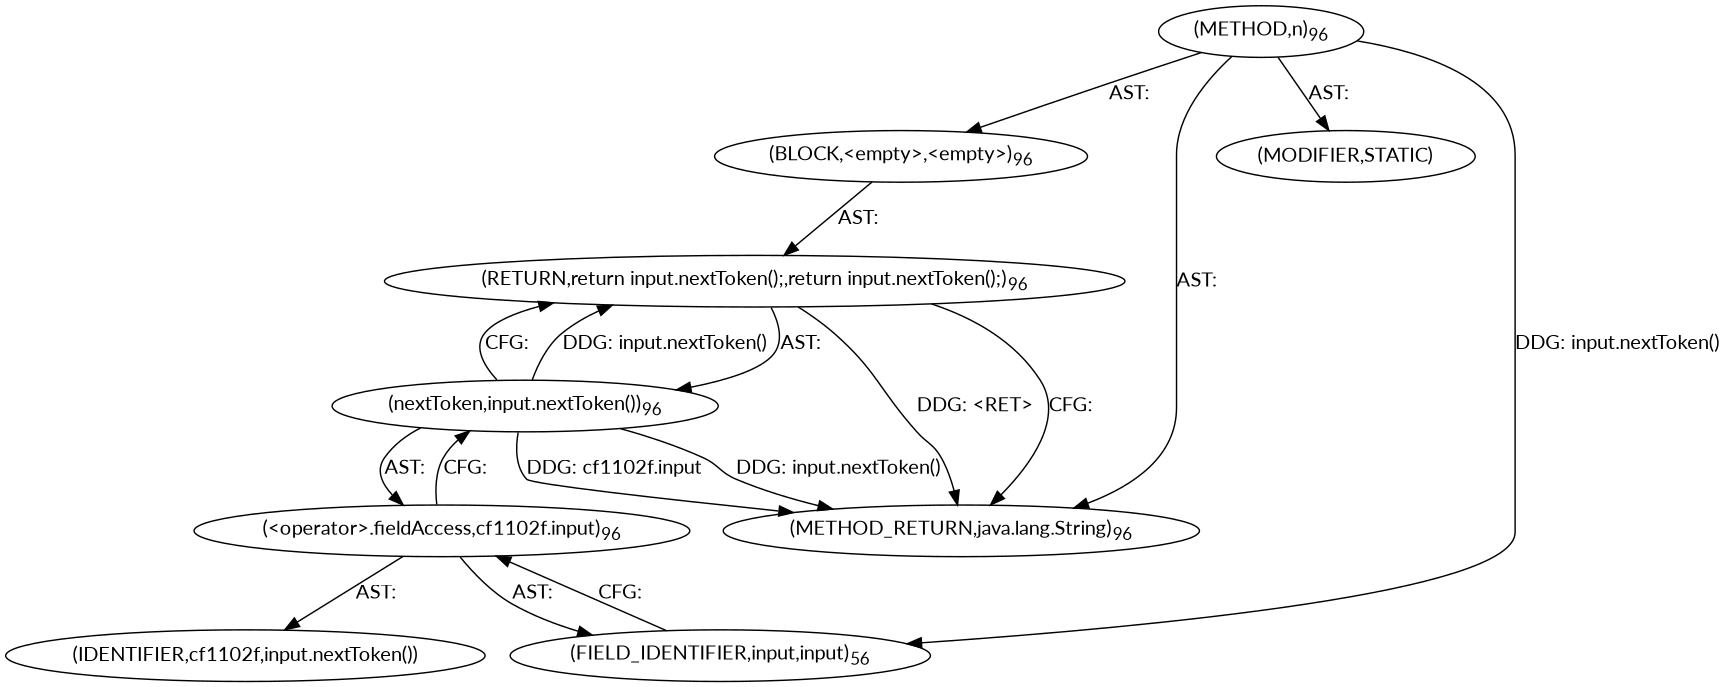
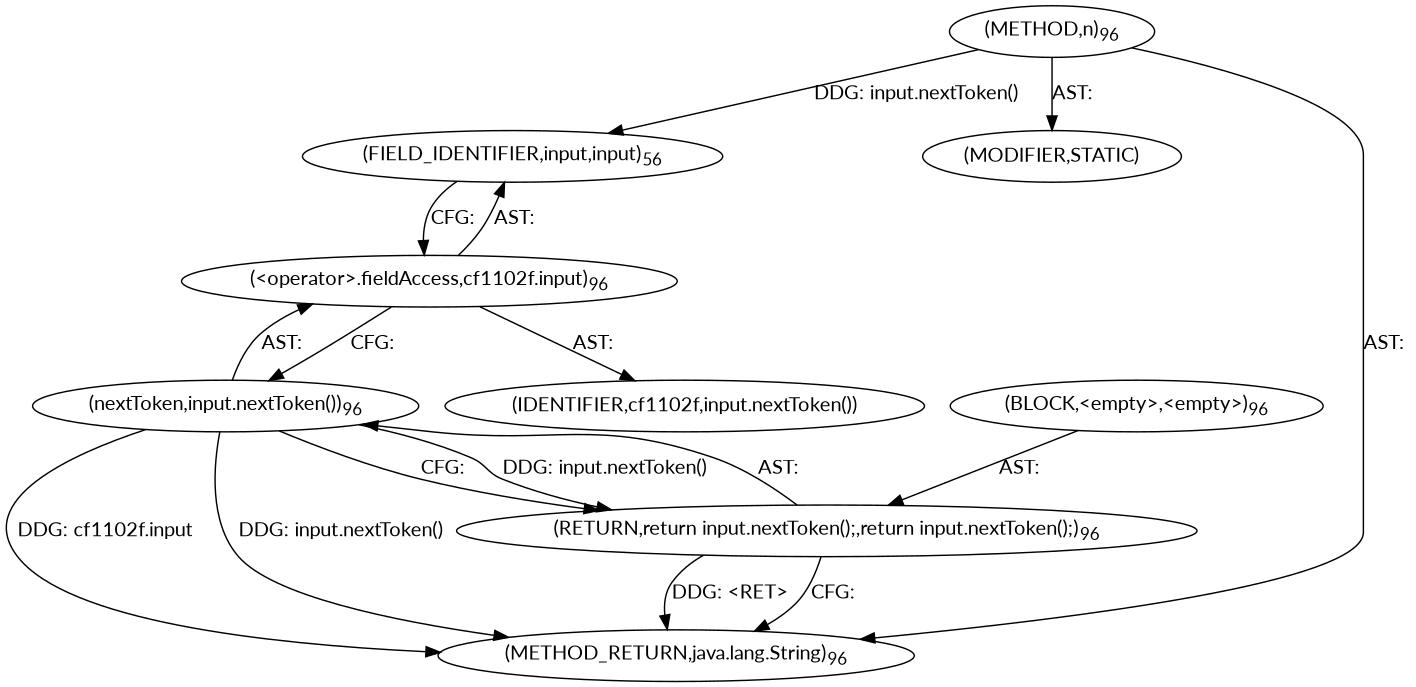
  digraph {
    fontname=Lato
    node [fontname=Lato]
    edge [fontname=Lato]
    n1 [label=<(METHOD,n)<SUB>96</SUB>>]
    n2 [label=<(BLOCK,&lt;empty&gt;,&lt;empty&gt;)<SUB>96</SUB>>]
    n3 [label=<(FIELD_IDENTIFIER,input,input)<SUB>56</SUB>>]
    n4 [label=<(MODIFIER,STATIC)>]
    n5 [label=<(METHOD_RETURN,java.lang.String)<SUB>96</SUB>>]
    n6 [label=<(RETURN,return input.nextToken();,return input.nextToken();)<SUB>96</SUB>>]
    n7 [label=<(&lt;operator&gt;.fieldAccess,cf1102f.input)<SUB>96</SUB>>]
    n8 [label=<(nextToken,input.nextToken())<SUB>96</SUB>>]
    n9 [label=<(IDENTIFIER,cf1102f,input.nextToken())>]
-   n1 -> n2 [label="AST: "]
    n1 -> n3 [label="DDG: input.nextToken()"]
    n1 -> n4 [label="AST: "]
    n1 -> n5 [label="AST: "]
    n2 -> n6 [label="AST: "]
    n3 -> n7 [label="CFG: "]
    n6 -> n5 [label="CFG: "]
    n6 -> n5 [label="DDG: &lt;RET&gt;"]
    n6 -> n8 [label="AST: "]
    n7 -> n3 [label="AST: "]
    n7 -> n8 [label="CFG: "]
    n7 -> n9 [label="AST: "]
    n8 -> n5 [label="DDG: cf1102f.input"]
    n8 -> n5 [label="DDG: input.nextToken()"]
    n8 -> n6 [label="CFG: "]
    n8 -> n6 [label="DDG: input.nextToken()"]
    n8 -> n7 [label="AST: "]
  }
